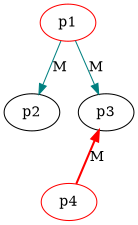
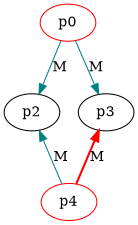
  graph {
    edge [color=teal dir=forward style=solid]
-   p1 [color=red]
+   p1 [color=red label=p0]
    p2
    p3
    p4 [color=red]
    p1 -- p2 [label=M]
    p1 -- p3 [label=M]
+   p2 -- p4 [dir=back label=M]
    p3 -- p4 [color=red dir=back label=M style=bold]
  }
